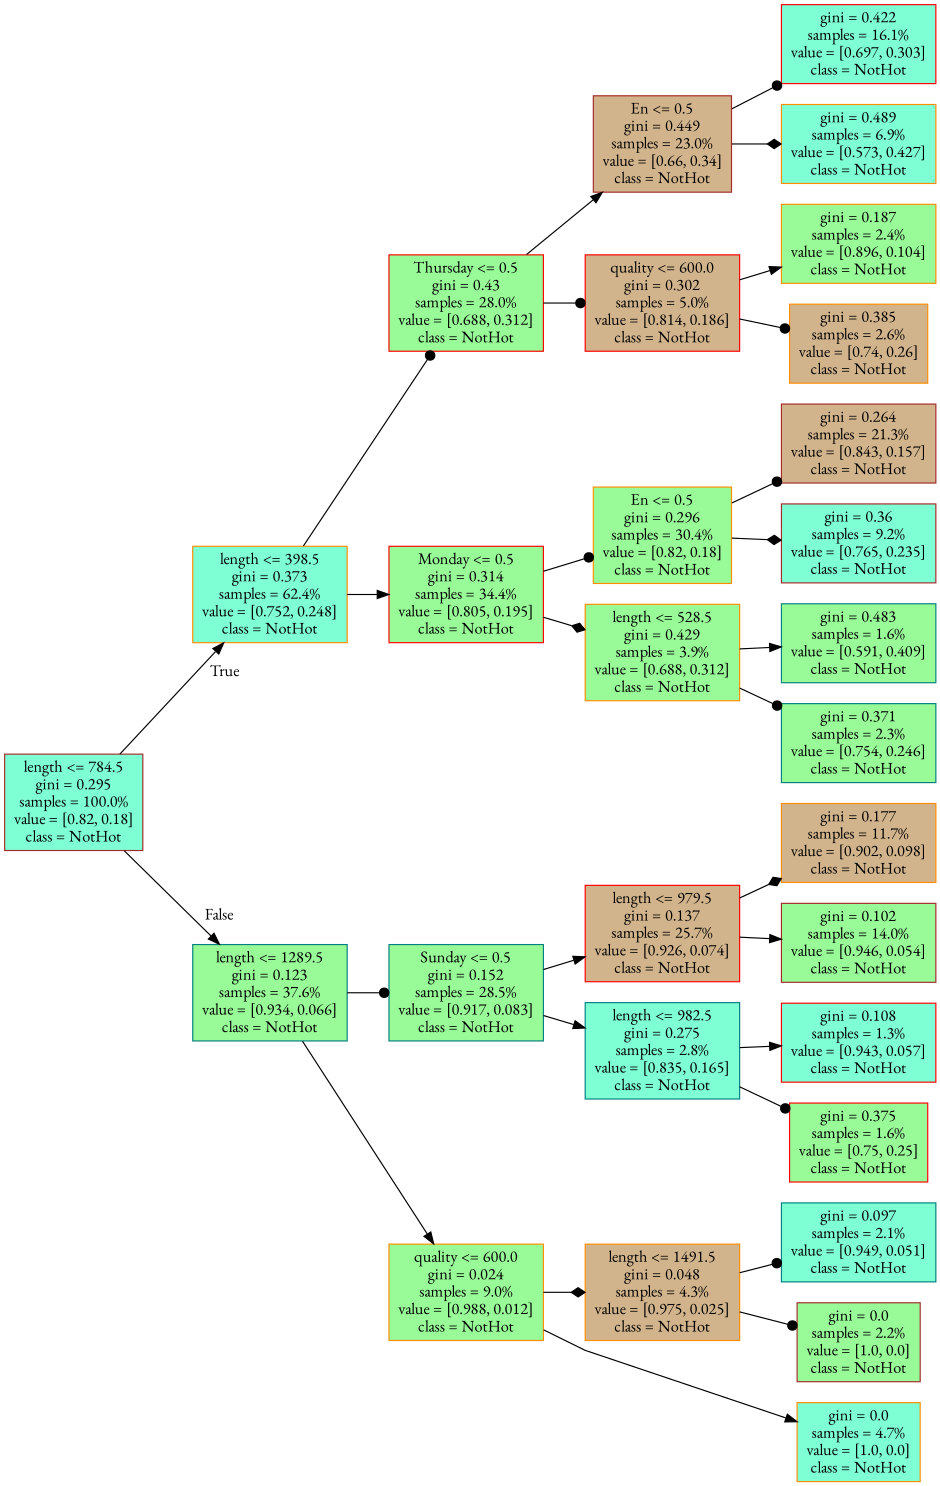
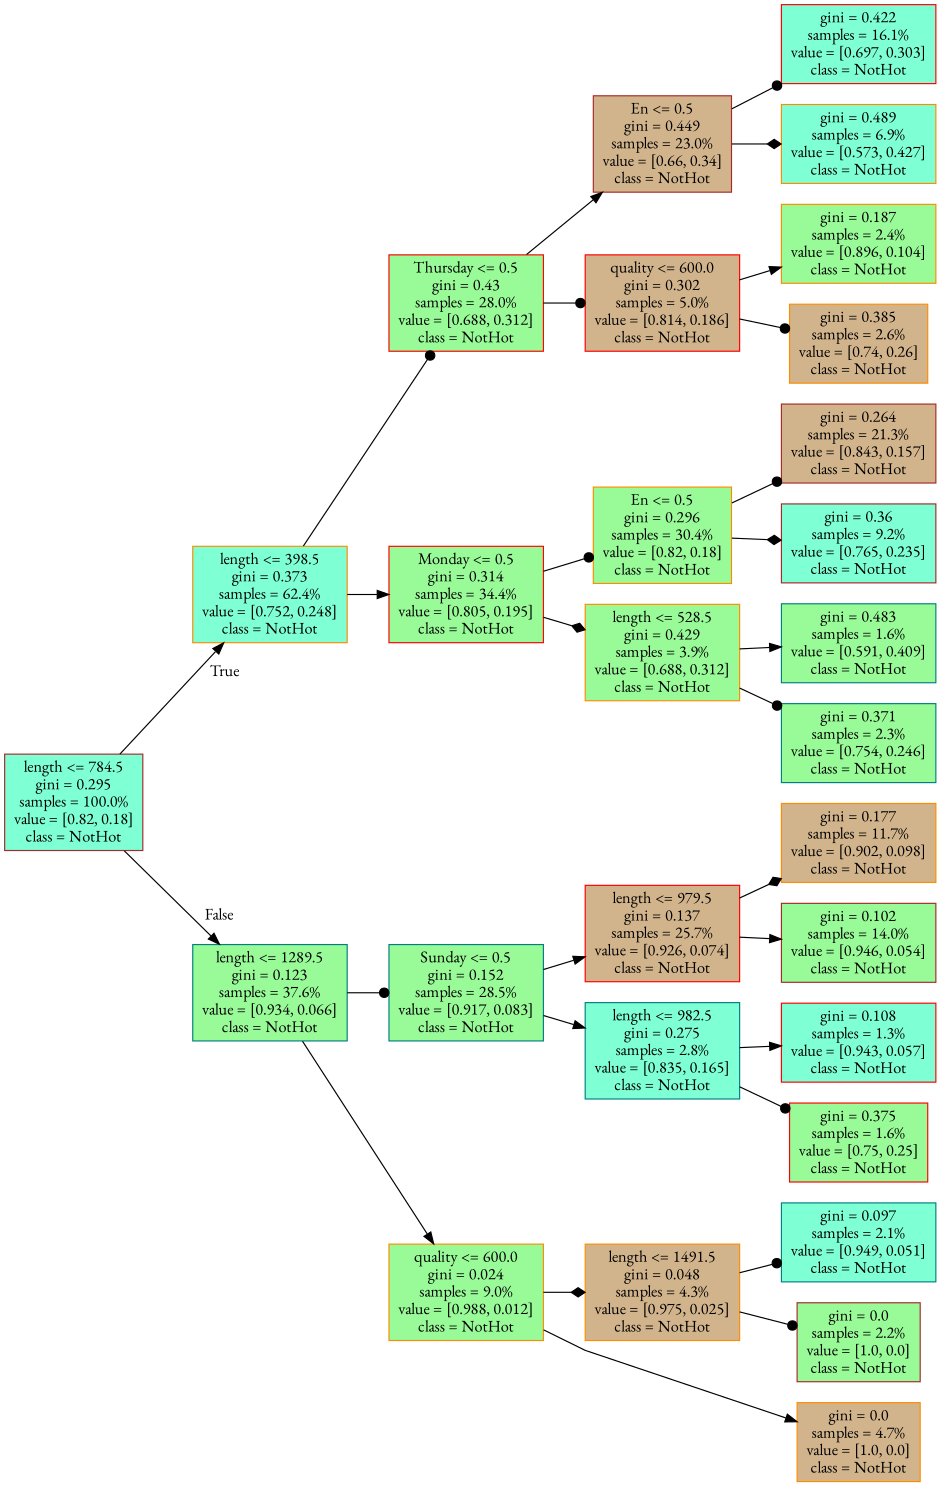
  digraph {
    ranksep=equally
    splines=polyline
    rankdir=LR
    fontname="EB Garamond"
    node [color=darkorange fillcolor=palegreen shape=box style=filled fontname="EB Garamond"]
    edge [arrowhead=normal fontname="EB Garamond"]
    n1 [color=brown fillcolor=aquamarine label="length <= 784.5\ngini = 0.295\nsamples = 100.0%\nvalue = [0.82, 0.18]\nclass = NotHot"]
    n2 [fillcolor=aquamarine label="length <= 398.5\ngini = 0.373\nsamples = 62.4%\nvalue = [0.752, 0.248]\nclass = NotHot"]
    n3 [color=teal label="length <= 1289.5\ngini = 0.123\nsamples = 37.6%\nvalue = [0.934, 0.066]\nclass = NotHot"]
    n4 [color=red label="Thursday <= 0.5\ngini = 0.43\nsamples = 28.0%\nvalue = [0.688, 0.312]\nclass = NotHot"]
    n5 [color=red label="Monday <= 0.5\ngini = 0.314\nsamples = 34.4%\nvalue = [0.805, 0.195]\nclass = NotHot"]
    n6 [color=teal label="Sunday <= 0.5\ngini = 0.152\nsamples = 28.5%\nvalue = [0.917, 0.083]\nclass = NotHot"]
    n7 [label="quality <= 600.0\ngini = 0.024\nsamples = 9.0%\nvalue = [0.988, 0.012]\nclass = NotHot"]
    n8 [color=brown fillcolor=tan label="En <= 0.5\ngini = 0.449\nsamples = 23.0%\nvalue = [0.66, 0.34]\nclass = NotHot"]
    n9 [color=red fillcolor=tan label="quality <= 600.0\ngini = 0.302\nsamples = 5.0%\nvalue = [0.814, 0.186]\nclass = NotHot"]
    n10 [label="En <= 0.5\ngini = 0.296\nsamples = 30.4%\nvalue = [0.82, 0.18]\nclass = NotHot"]
    n11 [label="length <= 528.5\ngini = 0.429\nsamples = 3.9%\nvalue = [0.688, 0.312]\nclass = NotHot"]
    n12 [color=red fillcolor=tan label="length <= 979.5\ngini = 0.137\nsamples = 25.7%\nvalue = [0.926, 0.074]\nclass = NotHot"]
    n13 [color=teal fillcolor=aquamarine label="length <= 982.5\ngini = 0.275\nsamples = 2.8%\nvalue = [0.835, 0.165]\nclass = NotHot"]
    n14 [fillcolor=tan label="length <= 1491.5\ngini = 0.048\nsamples = 4.3%\nvalue = [0.975, 0.025]\nclass = NotHot"]
    n15 [color=red fillcolor=aquamarine label="gini = 0.422\nsamples = 16.1%\nvalue = [0.697, 0.303]\nclass = NotHot"]
    n16 [fillcolor=aquamarine label="gini = 0.489\nsamples = 6.9%\nvalue = [0.573, 0.427]\nclass = NotHot"]
    n17 [label="gini = 0.187\nsamples = 2.4%\nvalue = [0.896, 0.104]\nclass = NotHot"]
    n18 [fillcolor=tan label="gini = 0.385\nsamples = 2.6%\nvalue = [0.74, 0.26]\nclass = NotHot"]
    n19 [color=brown fillcolor=tan label="gini = 0.264\nsamples = 21.3%\nvalue = [0.843, 0.157]\nclass = NotHot"]
    n20 [color=brown fillcolor=aquamarine label="gini = 0.36\nsamples = 9.2%\nvalue = [0.765, 0.235]\nclass = NotHot"]
    n21 [color=teal label="gini = 0.483\nsamples = 1.6%\nvalue = [0.591, 0.409]\nclass = NotHot"]
    n22 [color=teal label="gini = 0.371\nsamples = 2.3%\nvalue = [0.754, 0.246]\nclass = NotHot"]
    n23 [fillcolor=tan label="gini = 0.177\nsamples = 11.7%\nvalue = [0.902, 0.098]\nclass = NotHot"]
    n24 [color=brown label="gini = 0.102\nsamples = 14.0%\nvalue = [0.946, 0.054]\nclass = NotHot"]
    n25 [color=red fillcolor=aquamarine label="gini = 0.108\nsamples = 1.3%\nvalue = [0.943, 0.057]\nclass = NotHot"]
    n26 [color=red label="gini = 0.375\nsamples = 1.6%\nvalue = [0.75, 0.25]\nclass = NotHot"]
-   n27 [fillcolor=aquamarine label="gini = 0.0\nsamples = 4.7%\nvalue = [1.0, 0.0]\nclass = NotHot"]
+   n27 [fillcolor=tan label="gini = 0.0\nsamples = 4.7%\nvalue = [1.0, 0.0]\nclass = NotHot"]
    n28 [color=teal fillcolor=aquamarine label="gini = 0.097\nsamples = 2.1%\nvalue = [0.949, 0.051]\nclass = NotHot"]
    n29 [color=brown label="gini = 0.0\nsamples = 2.2%\nvalue = [1.0, 0.0]\nclass = NotHot"]
    subgraph sub_1 {
      rank=same
      n1
    }
    subgraph sub_2 {
      rank=same
      n2
      n3
    }
    subgraph sub_3 {
      rank=same
      n4
      n5
      n6
      n7
    }
    subgraph sub_4 {
      rank=same
      n8
      n9
      n10
      n11
      n12
      n13
      n14
    }
    subgraph sub_5 {
      rank=same
      n15
      n16
      n17
      n18
      n19
      n20
      n21
      n22
      n23
      n24
      n25
      n26
      n27
      n28
      n29
    }
    n1 -> n2 [headlabel=True labelangle=45 labeldistance=2.5]
    n1 -> n3 [headlabel=False labelangle=-45 labeldistance=2.5]
    n2 -> n4 [arrowhead=dot]
    n2 -> n5
    n3 -> n6 [arrowhead=dot]
    n3 -> n7
    n4 -> n8
    n4 -> n9 [arrowhead=dot]
    n5 -> n10 [arrowhead=dot]
    n5 -> n11 [arrowhead=diamond]
    n6 -> n12
    n6 -> n13
    n7 -> n14 [arrowhead=diamond]
    n7 -> n27
    n8 -> n15 [arrowhead=dot]
    n8 -> n16 [arrowhead=diamond]
    n9 -> n17
    n9 -> n18 [arrowhead=dot]
    n10 -> n19 [arrowhead=dot]
    n10 -> n20 [arrowhead=diamond]
    n11 -> n21
    n11 -> n22 [arrowhead=dot]
    n12 -> n23 [arrowhead=diamond]
    n12 -> n24
    n13 -> n25
    n13 -> n26 [arrowhead=dot]
    n14 -> n28 [arrowhead=dot]
    n14 -> n29 [arrowhead=dot]
  }
